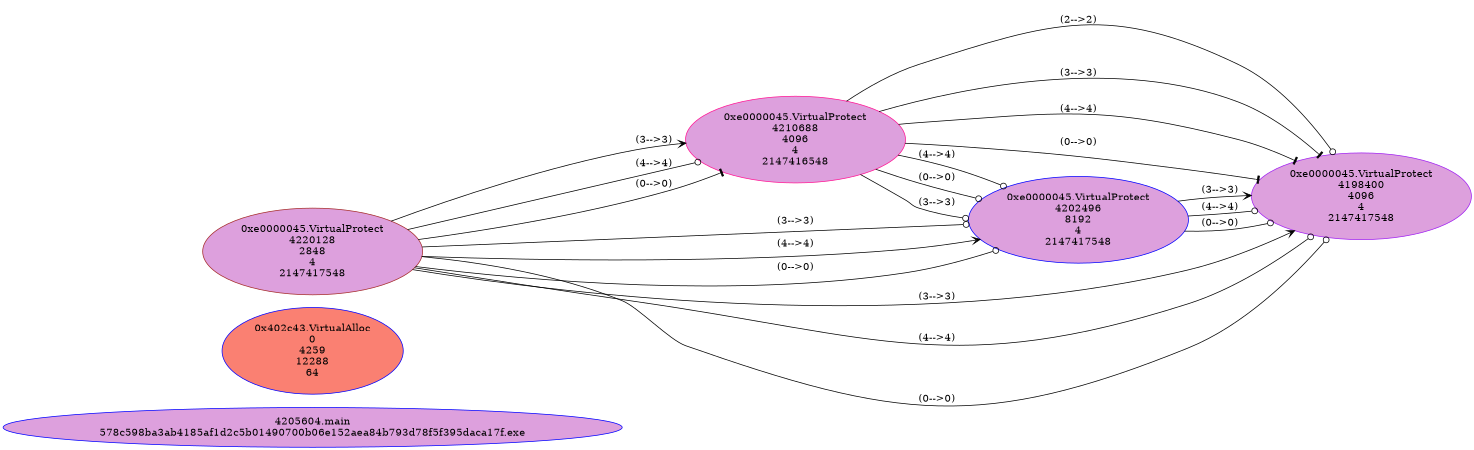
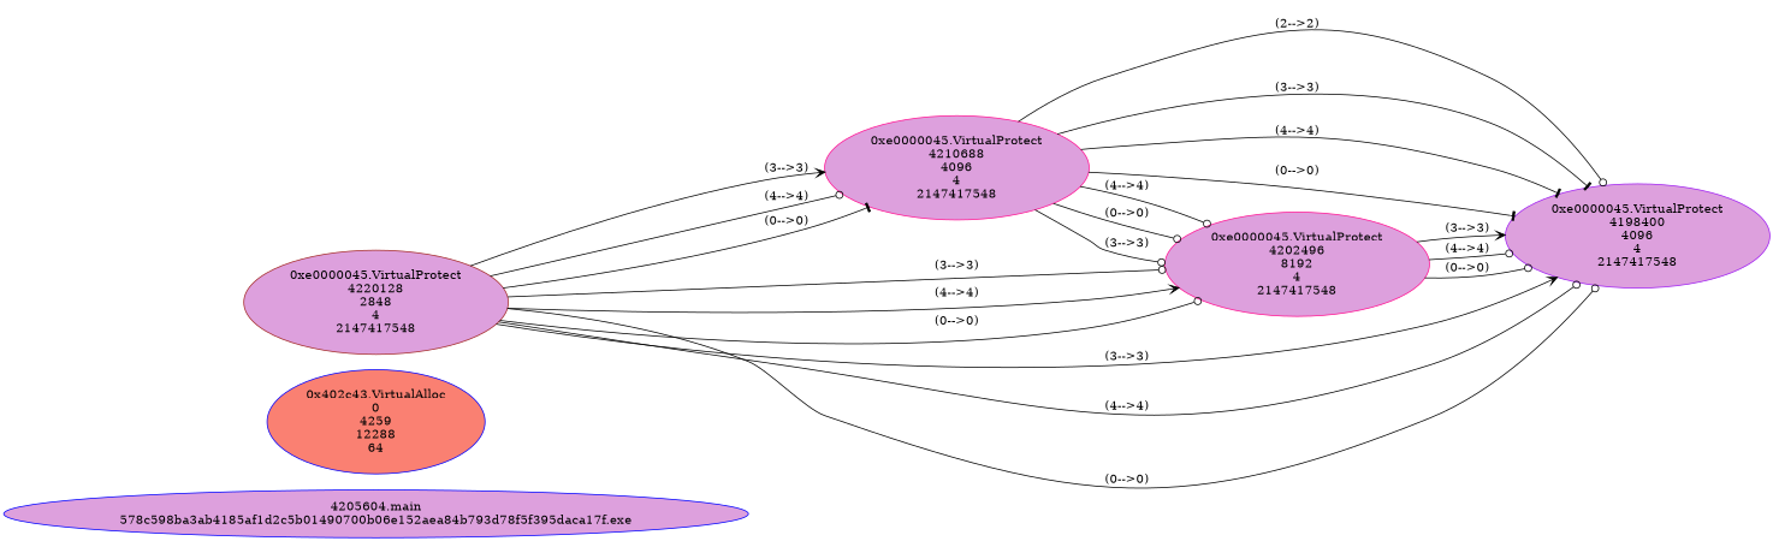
  digraph {
    rankdir=LR
    node [color=blue fillcolor=plum style=filled]
    edge [arrowhead=odot]
    n1 [label="4205604.main\n578c598ba3ab4185af1d2c5b01490700b06e152aea84b793d78f5f395daca17f.exe"]
    n2 [fillcolor=salmon label="0x402c43.VirtualAlloc\n0\n4259\n12288\n64"]
    n3 [color=brown label="0xe0000045.VirtualProtect\n4220128\n2848\n4\n2147417548"]
-   n4 [color=deeppink label="0xe0000045.VirtualProtect\n4210688\n4096\n4\n2147416548"]
-   n5 [label="0xe0000045.VirtualProtect\n4202496\n8192\n4\n2147417548"]
+   n4 [color=deeppink label="0xe0000045.VirtualProtect\n4210688\n4096\n4\n2147417548"]
+   n5 [color=deeppink label="0xe0000045.VirtualProtect\n4202496\n8192\n4\n2147417548"]
    n6 [color=purple label="0xe0000045.VirtualProtect\n4198400\n4096\n4\n2147417548"]
    n3 -> n4 [arrowhead=vee label="(3-->3)"]
    n3 -> n4 [label="(4-->4)"]
    n3 -> n4 [arrowhead=tee label="(0-->0)"]
    n3 -> n5 [label="(3-->3)"]
    n3 -> n5 [arrowhead=vee label="(4-->4)"]
    n3 -> n5 [label="(0-->0)"]
    n3 -> n6 [arrowhead=vee label="(3-->3)"]
    n3 -> n6 [label="(4-->4)"]
    n3 -> n6 [label="(0-->0)"]
    n4 -> n5 [label="(3-->3)"]
    n4 -> n5 [label="(4-->4)"]
    n4 -> n5 [label="(0-->0)"]
    n4 -> n6 [label="(2-->2)"]
    n4 -> n6 [arrowhead=tee label="(3-->3)"]
    n4 -> n6 [arrowhead=tee label="(4-->4)"]
    n4 -> n6 [arrowhead=tee label="(0-->0)"]
    n5 -> n6 [arrowhead=vee label="(3-->3)"]
    n5 -> n6 [label="(4-->4)"]
    n5 -> n6 [label="(0-->0)"]
  }
